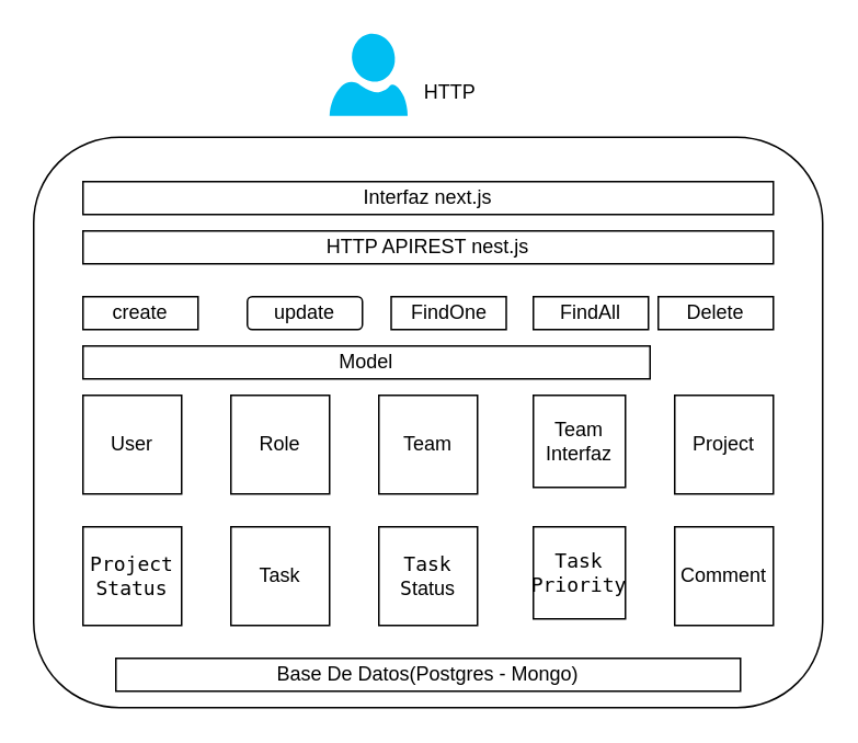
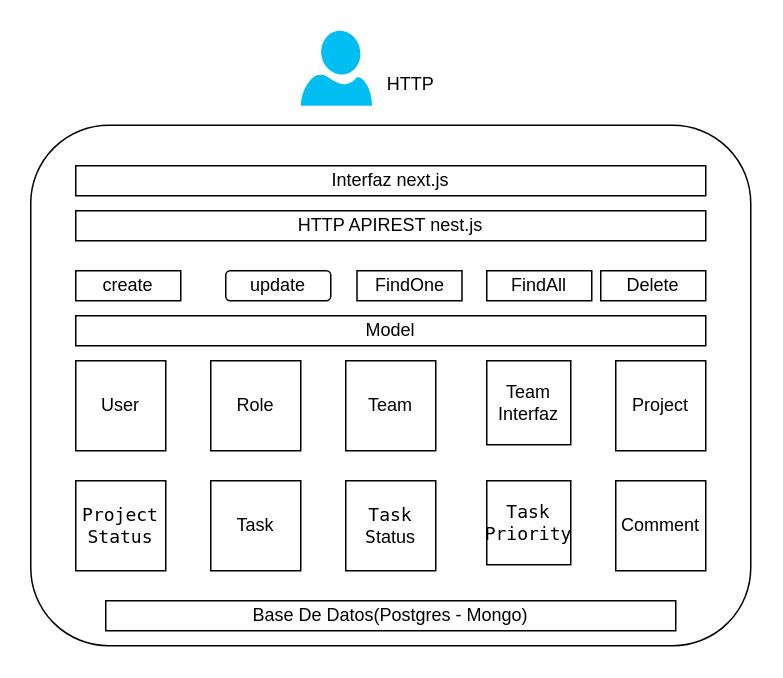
  <mxCell id="0" />
  <mxCell id="1" parent="0" />
  <mxCell id="2" value="" style="verticalLabelPosition=bottom;html=1;verticalAlign=top;align=center;strokeColor=none;fillColor=#00BEF2;shape=mxgraph.azure.user;" parent="1" vertex="1"><mxGeometry x="200" y="20" width="47.5" height="50" as="geometry" /></mxCell>
  <mxCell id="3" value="&lt;font style=&quot;vertical-align: inherit;&quot;&gt;&lt;font style=&quot;vertical-align: inherit;&quot;&gt;HTTP&lt;/font&gt;&lt;/font&gt;&lt;div&gt;&lt;font style=&quot;vertical-align: inherit;&quot;&gt;&lt;font style=&quot;vertical-align: inherit;&quot;&gt;&lt;br&gt;&lt;/font&gt;&lt;/font&gt;&lt;/div&gt;" style="text;html=1;align=center;verticalAlign=middle;resizable=0;points=[];autosize=1;strokeColor=none;fillColor=none;" parent="1" vertex="1"><mxGeometry x="247.5" y="43" width="50" height="40" as="geometry" /></mxCell>
  <mxCell id="4" value="" style="rounded=1;whiteSpace=wrap;html=1;" parent="1" vertex="1"><mxGeometry x="20" y="83" width="480" height="347" as="geometry" /></mxCell>
  <mxCell id="5" value="&lt;font style=&quot;vertical-align: inherit;&quot;&gt;&lt;font style=&quot;vertical-align: inherit;&quot;&gt;&lt;font style=&quot;vertical-align: inherit;&quot;&gt;&lt;font style=&quot;vertical-align: inherit;&quot;&gt;Interfaz next.js&lt;/font&gt;&lt;/font&gt;&lt;/font&gt;&lt;/font&gt;" style="rounded=0;whiteSpace=wrap;html=1;" parent="1" vertex="1"><mxGeometry x="50" y="110" width="420" height="20" as="geometry" /></mxCell>
  <mxCell id="6" value="&lt;font style=&quot;vertical-align: inherit;&quot;&gt;&lt;font style=&quot;vertical-align: inherit;&quot;&gt;HTTP APIREST nest.js&lt;/font&gt;&lt;/font&gt;" style="rounded=0;whiteSpace=wrap;html=1;" parent="1" vertex="1"><mxGeometry x="50" y="140" width="420" height="20" as="geometry" /></mxCell>
  <mxCell id="7" value="create" style="rounded=0;whiteSpace=wrap;html=1;" parent="1" vertex="1"><mxGeometry x="50" y="180" width="70" height="20" as="geometry" /></mxCell>
  <mxCell id="8" value="update" style="whiteSpace=wrap;html=1;rounded=1;" parent="1" vertex="1"><mxGeometry x="150" y="180" width="70" height="20" as="geometry" /></mxCell>
  <mxCell id="9" value="FindOne" style="rounded=0;whiteSpace=wrap;html=1;" parent="1" vertex="1"><mxGeometry x="237.5" y="180" width="70" height="20" as="geometry" /></mxCell>
  <mxCell id="10" value="FindAll" style="rounded=0;whiteSpace=wrap;html=1;" parent="1" vertex="1"><mxGeometry x="324" y="180" width="70" height="20" as="geometry" /></mxCell>
  <mxCell id="11" value="Delete" style="rounded=0;whiteSpace=wrap;html=1;" parent="1" vertex="1"><mxGeometry x="400" y="180" width="70" height="20" as="geometry" /></mxCell>
  <mxCell id="12" value="User" style="whiteSpace=wrap;html=1;aspect=fixed;" parent="1" vertex="1"><mxGeometry x="50" y="240" width="60" height="60" as="geometry" /></mxCell>
  <mxCell id="13" value="Role" style="whiteSpace=wrap;html=1;aspect=fixed;" parent="1" vertex="1"><mxGeometry x="140" y="240" width="60" height="60" as="geometry" /></mxCell>
  <mxCell id="14" value="&lt;font style=&quot;vertical-align: inherit;&quot;&gt;&lt;font style=&quot;vertical-align: inherit;&quot;&gt;Team&lt;/font&gt;&lt;/font&gt;" style="whiteSpace=wrap;html=1;aspect=fixed;" parent="1" vertex="1"><mxGeometry x="230" y="240" width="60" height="60" as="geometry" /></mxCell>
  <mxCell id="15" value="&lt;code data-end=&quot;1862&quot; data-start=&quot;1847&quot;&gt;Project&lt;/code&gt;&lt;div&gt;&lt;code data-end=&quot;1862&quot; data-start=&quot;1847&quot;&gt;Status&lt;/code&gt;&lt;/div&gt;" style="whiteSpace=wrap;html=1;aspect=fixed;" parent="1" vertex="1"><mxGeometry x="50" y="320" width="60" height="60" as="geometry" /></mxCell>
  <mxCell id="16" value="Task" style="whiteSpace=wrap;html=1;aspect=fixed;" parent="1" vertex="1"><mxGeometry x="140" y="320" width="60" height="60" as="geometry" /></mxCell>
  <mxCell id="17" value="&lt;code data-end=&quot;2482&quot; data-start=&quot;2470&quot;&gt;Task&lt;/code&gt;&lt;div&gt;&lt;code data-end=&quot;2482&quot; data-start=&quot;2470&quot;&gt;S&lt;/code&gt;&lt;span style=&quot;background-color: transparent; color: light-dark(rgb(0, 0, 0), rgb(255, 255, 255));&quot;&gt;tatus&lt;/span&gt;&lt;/div&gt;" style="whiteSpace=wrap;html=1;aspect=fixed;" parent="1" vertex="1"><mxGeometry x="230" y="320" width="60" height="60" as="geometry" /></mxCell>
  <mxCell id="18" value="&lt;code data-end=&quot;2606&quot; data-start=&quot;2592&quot;&gt;Task&lt;/code&gt;&lt;div&gt;&lt;code data-end=&quot;2606&quot; data-start=&quot;2592&quot;&gt;Priority&lt;/code&gt;&lt;/div&gt;" style="whiteSpace=wrap;html=1;aspect=fixed;" parent="1" vertex="1"><mxGeometry x="324" y="320" width="56" height="56" as="geometry" /></mxCell>
  <mxCell id="19" value="Comment" style="whiteSpace=wrap;html=1;aspect=fixed;" parent="1" vertex="1"><mxGeometry x="410" y="320" width="60" height="60" as="geometry" /></mxCell>
  <mxCell id="20" value="Project" style="whiteSpace=wrap;html=1;aspect=fixed;" parent="1" vertex="1"><mxGeometry x="410" y="240" width="60" height="60" as="geometry" /></mxCell>
  <mxCell id="21" value="&lt;font style=&quot;vertical-align: inherit;&quot;&gt;&lt;font style=&quot;vertical-align: inherit;&quot;&gt;Team&lt;/font&gt;&lt;/font&gt;&lt;div&gt;Interfaz&lt;/div&gt;" style="whiteSpace=wrap;html=1;aspect=fixed;" parent="1" vertex="1"><mxGeometry x="324" y="240" width="56" height="56" as="geometry" /></mxCell>
- <mxCell id="22" value="Model" style="rounded=0;whiteSpace=wrap;html=1;" parent="1" vertex="1"><mxGeometry x="50" y="210" width="345" height="20" as="geometry" /></mxCell>
+ <mxCell id="22" value="Model" style="rounded=0;whiteSpace=wrap;html=1;" parent="1" vertex="1"><mxGeometry x="50" y="210" width="420" height="20" as="geometry" /></mxCell>
  <mxCell id="23" value="Base De Datos(Postgres - Mongo)" style="rounded=0;whiteSpace=wrap;html=1;" parent="1" vertex="1"><mxGeometry x="70" y="400" width="380" height="20" as="geometry" /></mxCell>
